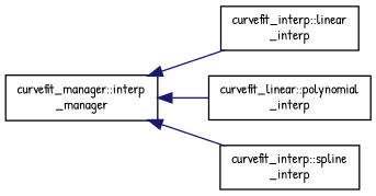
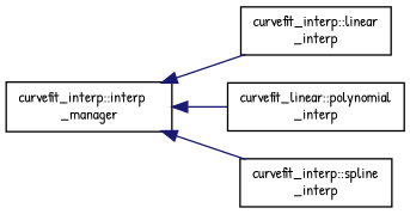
  digraph {
    fontname="Patrick Hand"
    rankdir=LR
    node [color=black fillcolor=white fontname="Patrick Hand" fontsize=10 shape=record style=filled]
    edge [color=midnightblue dir=back fontname="Patrick Hand" fontsize=10 labelfontname=Helvetica labelfontsize=10 style=solid]
-   n1 [height=0.2 label="curvefit_manager::interp\l_manager" width=0.4]
+   n1 [height=0.2 label="curvefit_interp::interp\l_manager" width=0.4]
    n2 [height=0.2 label="curvefit_interp::linear\l_interp" width=0.4]
    n3 [height=0.2 label="curvefit_linear::polynomial\l_interp" width=0.4]
    n4 [height=0.2 label="curvefit_interp::spline\l_interp" width=0.4]
    n1 -> n2
    n1 -> n3
    n1 -> n4
  }
